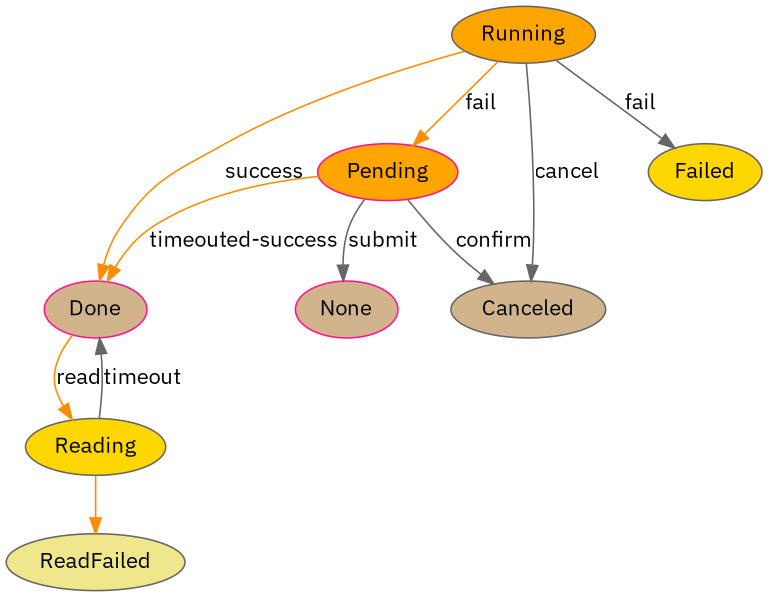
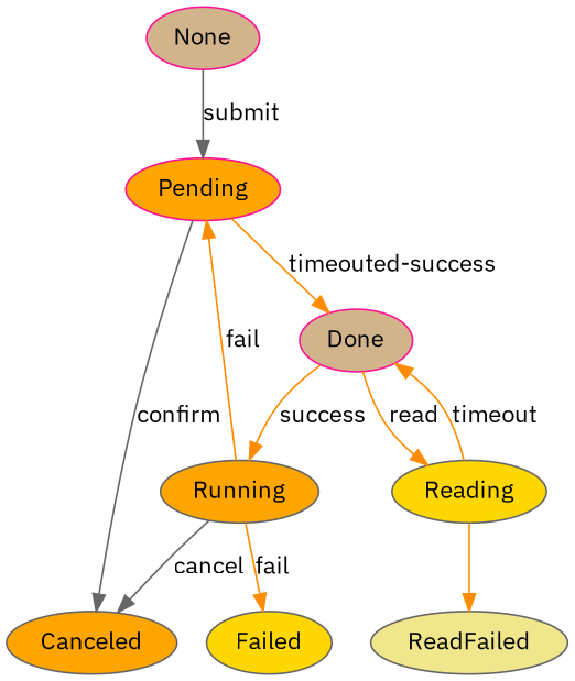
  digraph {
    fontname="IBM Plex Sans"
    node [color=gray40 fillcolor=orange fontname="IBM Plex Sans" style=filled]
    edge [color=darkorange fontname="IBM Plex Sans"]
    None [color=deeppink fillcolor=tan]
    Pending [color=deeppink]
-   Canceled [fillcolor=tan]
+   Canceled
    Done [color=deeppink fillcolor=tan]
    Running
    Failed [fillcolor=gold]
    Reading [fillcolor=gold]
    ReadFailed [fillcolor=khaki]
-   Pending -> None [color=gray40 label=submit]
+   None -> Pending [color=gray40 label=submit]
    Pending -> Canceled [color=gray40 label=confirm]
    Pending -> Done [label="timeouted-success"]
    Done -> Reading [label=read]
    Running -> Pending [label=fail]
    Running -> Canceled [color=gray40 label=cancel]
-   Running -> Done [label=success]
-   Running -> Failed [color=gray40 label=fail]
-   Reading -> Done [color=gray40 label=timeout]
+   Done -> Running [label=success]
+   Running -> Failed [label=fail]
+   Reading -> Done [label=timeout]
    Reading -> ReadFailed
  }
